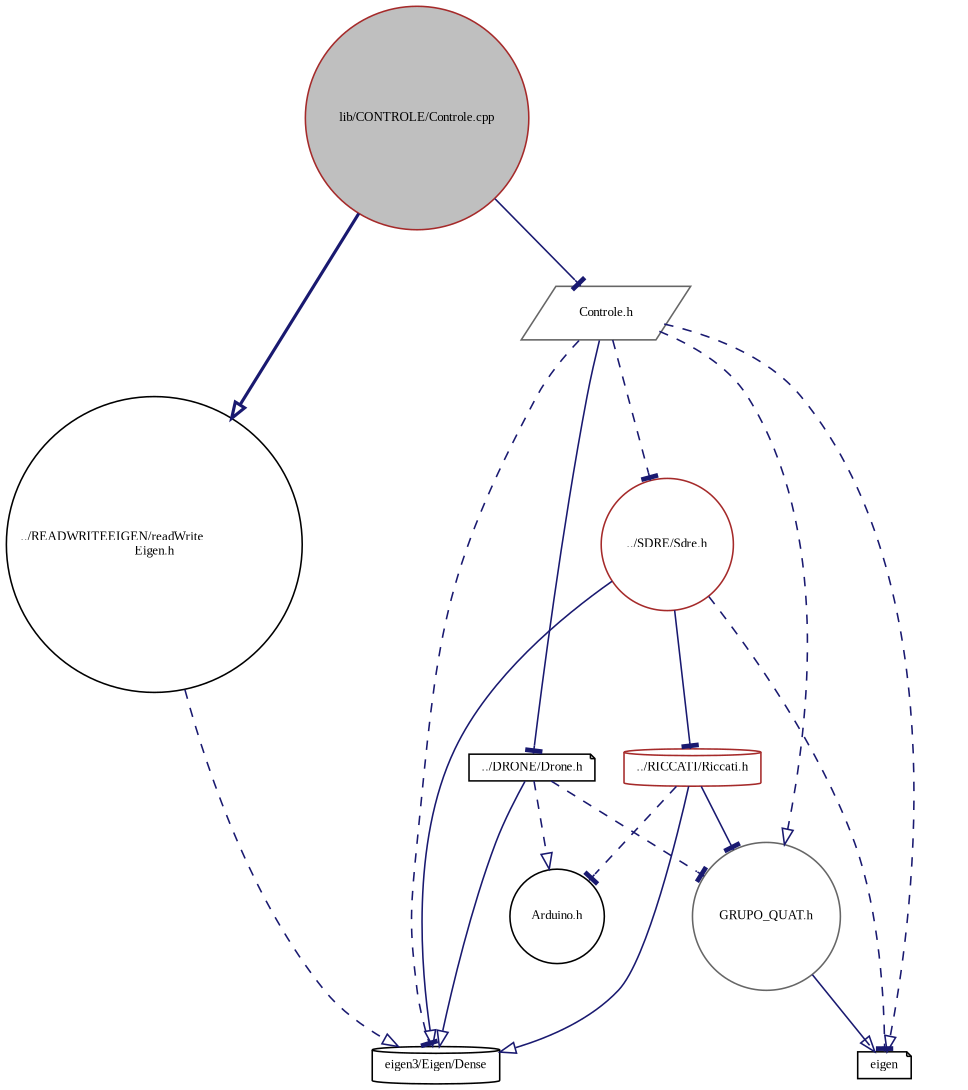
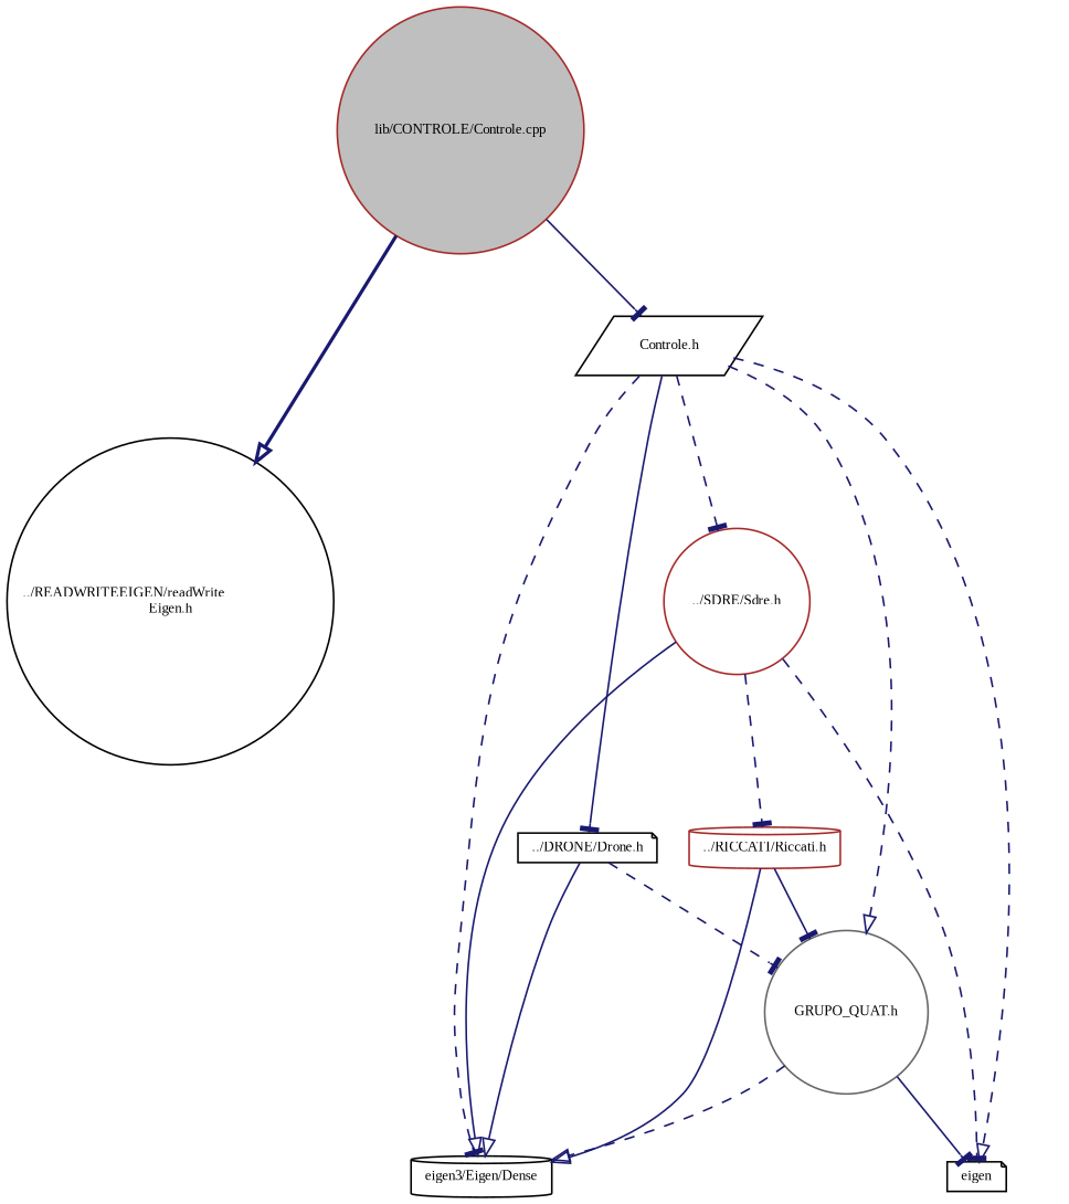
  digraph {
    fontname="Liberation Serif"
    node [color=black fontname="Liberation Serif" fontsize=8 shape=circle]
    edge [arrowhead=tee color=midnightblue fontname="Liberation Serif" fontsize=8 labelfontname=DejaVuSansMono labelfontsize=8 style=dashed]
    n1 [color=brown fillcolor=grey75 fontcolor=black height=0.2 label="lib/CONTROLE/Controle.cpp" style=filled width=0.4]
-   n2 [color=gray40 height=0.2 label="Controle.h" shape=parallelogram width=0.4]
+   n2 [height=0.2 label="Controle.h" shape=parallelogram width=0.4]
    n3 [height=0.2 label="../READWRITEEIGEN/readWrite\lEigen.h" width=0.4]
    n4 [height=0.2 label="../DRONE/Drone.h" shape=note width=0.4]
    n5 [color=gray40 height=0.2 label="GRUPO_QUAT.h" width=0.4]
    n6 [height=0.2 label="eigen3/Eigen/Dense" shape=cylinder width=0.4]
    n7 [height=0.2 label=eigen shape=note width=0.4]
    n8 [color=brown height=0.2 label="../SDRE/Sdre.h" width=0.4]
-   n9 [height=0.2 label="Arduino.h" width=0.4]
    n10 [color=brown height=0.2 label="../RICCATI/Riccati.h" shape=cylinder width=0.4]
    n1 -> n2 [style=solid]
    n1 -> n3 [arrowhead=onormal style=bold]
    n2 -> n4 [style=solid]
    n2 -> n5 [arrowhead=onormal]
    n2 -> n6
    n2 -> n7 [arrowhead=onormal]
    n2 -> n8
    n4 -> n5
    n4 -> n6 [arrowhead=onormal style=solid]
-   n4 -> n9 [arrowhead=onormal]
-   n3 -> n6 [arrowhead=onormal]
-   n5 -> n7 [arrowhead=onormal style=solid]
+   n5 -> n6 [arrowhead=onormal]
+   n5 -> n7 [style=solid]
    n8 -> n6 [arrowhead=onormal style=solid]
    n8 -> n7
-   n8 -> n10 [style=solid]
+   n8 -> n10
    n10 -> n5 [style=solid]
    n10 -> n6 [arrowhead=onormal style=solid]
-   n10 -> n9
  }
